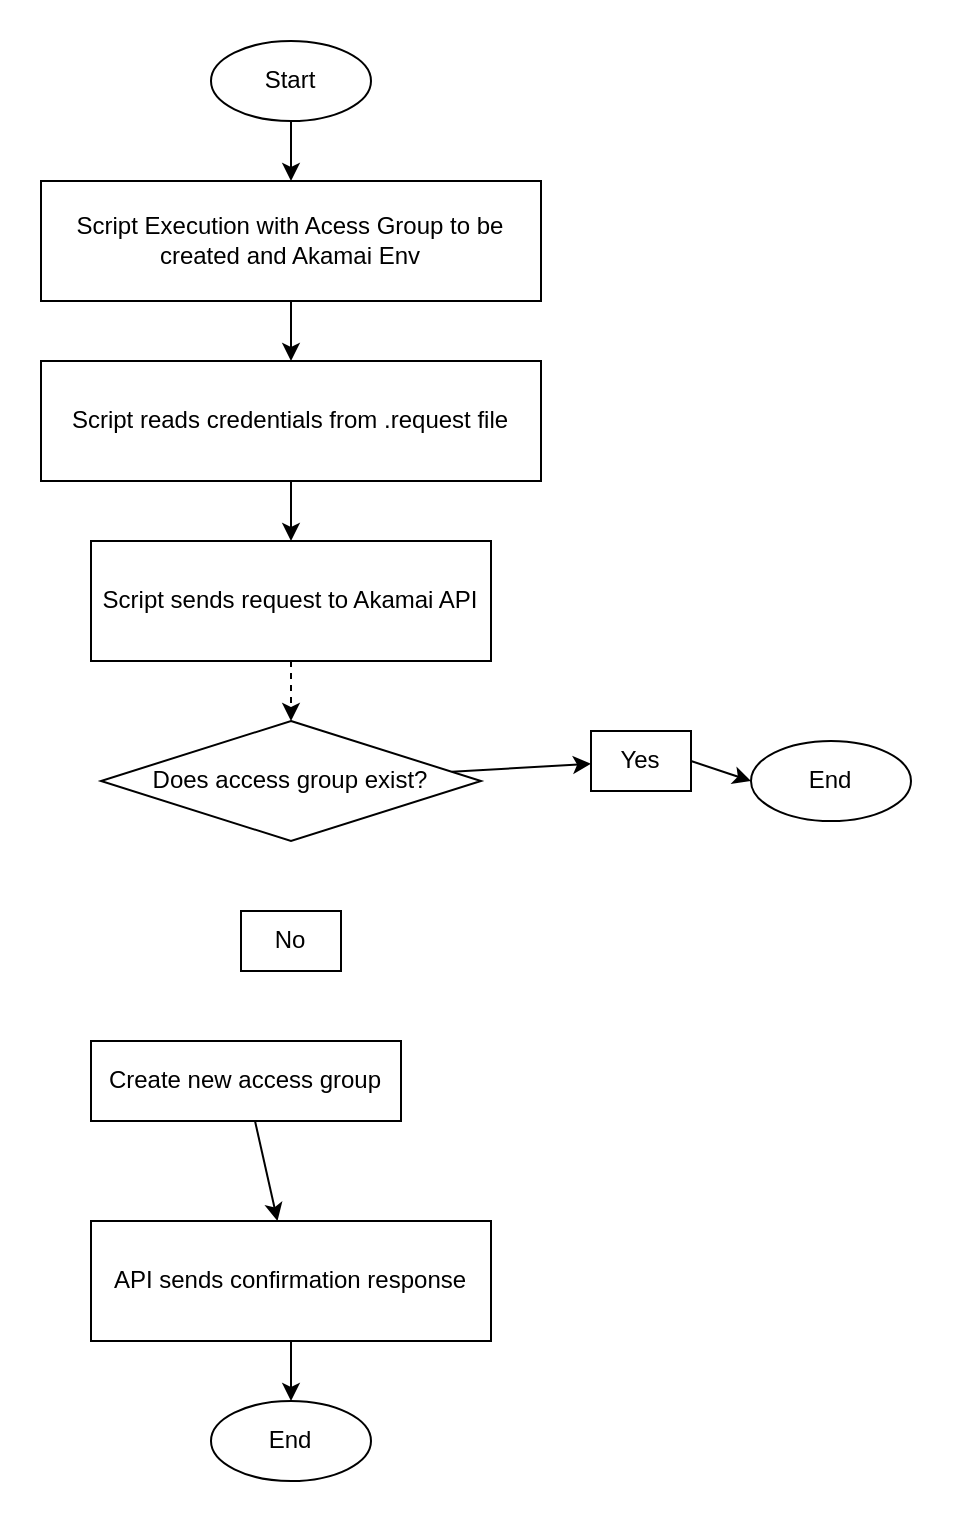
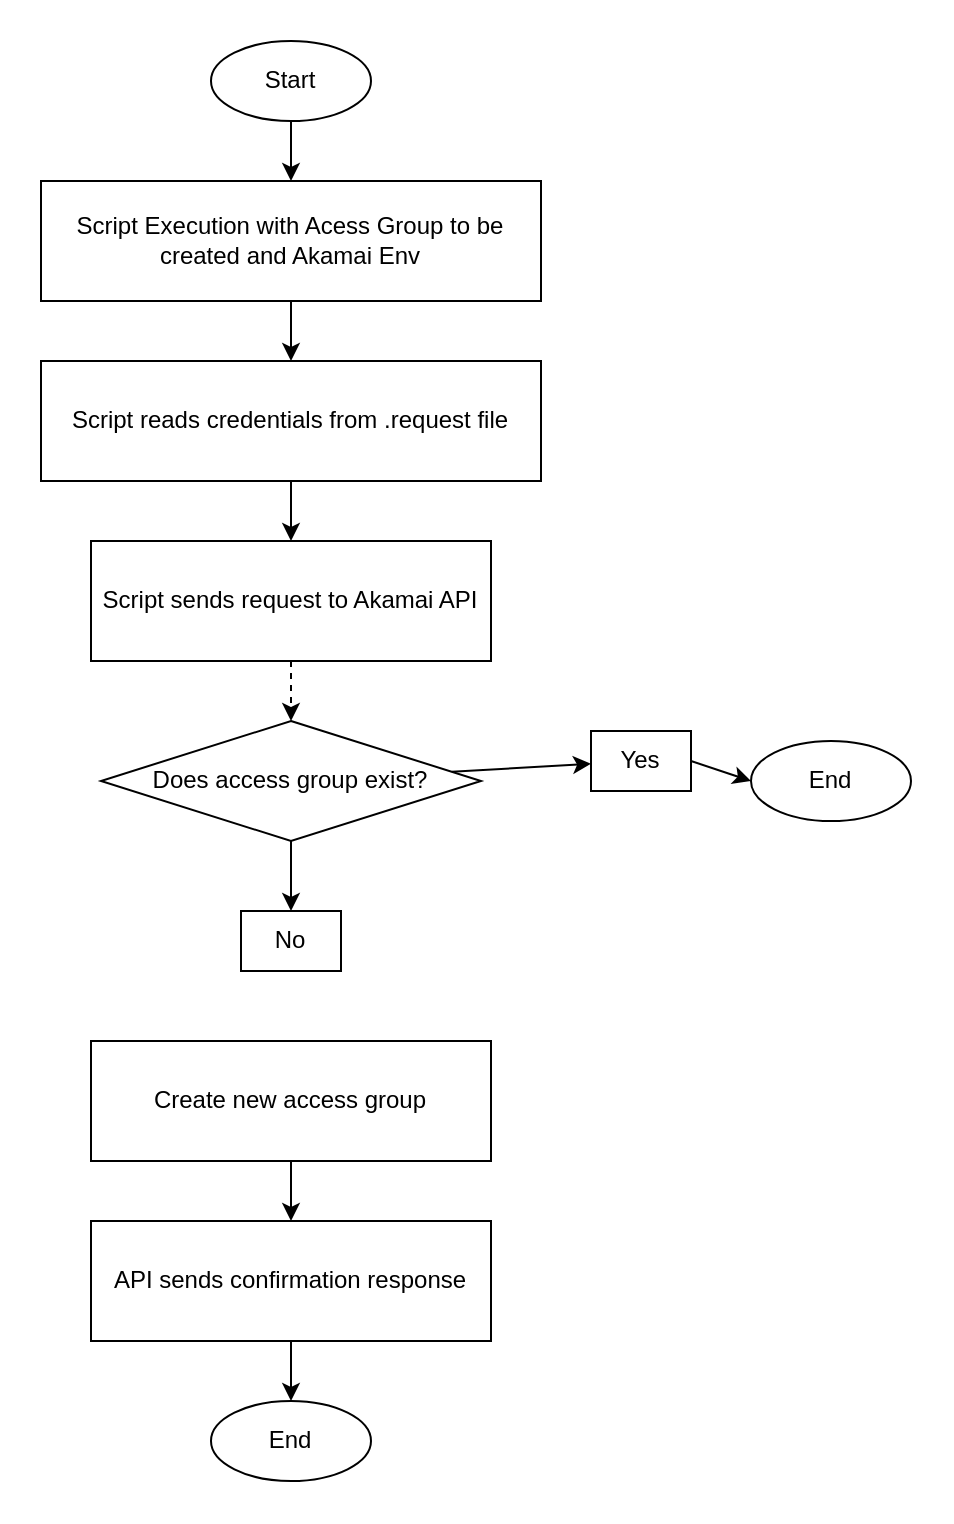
  <mxCell id="0" />
  <mxCell id="1" parent="0" />
  <mxCell id="2" value="Start" style="ellipse;whiteSpace=wrap;html=1;" parent="1" vertex="1"><mxGeometry x="105" y="20" width="80" height="40" as="geometry" /></mxCell>
  <mxCell id="3" value="Script reads credentials from .request file" style="rounded=0;whiteSpace=wrap;html=1;" parent="1" vertex="1"><mxGeometry x="20" y="180" width="250" height="60" as="geometry" /></mxCell>
  <mxCell id="4" value="Script sends request to Akamai API" style="rounded=0;whiteSpace=wrap;html=1;" parent="1" vertex="1"><mxGeometry x="45" y="270" width="200" height="60" as="geometry" /></mxCell>
  <mxCell id="5" value="Does access group exist?" style="rhombus;whiteSpace=wrap;html=1;" parent="1" vertex="1"><mxGeometry x="50" y="360" width="190" height="60" as="geometry" /></mxCell>
  <mxCell id="6" value="End" style="ellipse;whiteSpace=wrap;html=1;" parent="1" vertex="1"><mxGeometry x="375" y="370" width="80" height="40" as="geometry" /></mxCell>
  <mxCell id="7" value="No" style="rounded=0;whiteSpace=wrap;html=1;" parent="1" vertex="1"><mxGeometry x="120" y="455" width="50" height="30" as="geometry" /></mxCell>
- <mxCell id="8" value="Create new access group" style="rounded=0;whiteSpace=wrap;html=1;" parent="1" vertex="1"><mxGeometry x="45" y="520" width="155" height="40" as="geometry" /></mxCell>
+ <mxCell id="8" value="Create new access group" style="rounded=0;whiteSpace=wrap;html=1;" parent="1" vertex="1"><mxGeometry x="45" y="520" width="200" height="60" as="geometry" /></mxCell>
  <mxCell id="9" value="API sends confirmation response" style="rounded=0;whiteSpace=wrap;html=1;" parent="1" vertex="1"><mxGeometry x="45" y="610" width="200" height="60" as="geometry" /></mxCell>
  <mxCell id="10" value="End" style="ellipse;whiteSpace=wrap;html=1;" parent="1" vertex="1"><mxGeometry x="105" y="700" width="80" height="40" as="geometry" /></mxCell>
  <mxCell id="11" style="entryX=0.5;entryY=0;entryDx=0;entryDy=0;" parent="1" source="2" target="20" edge="1"><mxGeometry relative="1" as="geometry" /></mxCell>
  <mxCell id="12" parent="1" source="3" target="4" edge="1"><mxGeometry relative="1" as="geometry" /></mxCell>
  <mxCell id="13" parent="1" source="4" target="5" edge="1" style="dashed=1;"><mxGeometry relative="1" as="geometry" /></mxCell>
  <mxCell id="14" parent="1" source="8" target="9" edge="1"><mxGeometry relative="1" as="geometry" /></mxCell>
  <mxCell id="15" parent="1" source="9" target="10" edge="1"><mxGeometry relative="1" as="geometry" /></mxCell>
  <mxCell id="16" value="" parent="1" source="5" target="17" edge="1"><mxGeometry relative="1" as="geometry"><mxPoint x="240" y="390" as="sourcePoint" /><mxPoint x="305" y="390" as="targetPoint" /></mxGeometry></mxCell>
  <mxCell id="17" value="Yes" style="rounded=0;whiteSpace=wrap;html=1;" parent="1" vertex="1"><mxGeometry x="295" y="365" width="50" height="30" as="geometry" /></mxCell>
  <mxCell id="18" value="" style="endArrow=classic;html=1;rounded=0;exitX=1;exitY=0.5;exitDx=0;exitDy=0;entryX=0;entryY=0.5;entryDx=0;entryDy=0;" parent="1" source="17" target="6" edge="1"><mxGeometry width="50" height="50" relative="1" as="geometry"><mxPoint x="425" y="350" as="sourcePoint" /><mxPoint x="475" y="300" as="targetPoint" /></mxGeometry></mxCell>
+ <mxCell id="19" value="" style="endArrow=classic;html=1;rounded=0;exitX=0.5;exitY=1;exitDx=0;exitDy=0;entryX=0.5;entryY=0;entryDx=0;entryDy=0;" parent="1" source="5" target="7" edge="1"><mxGeometry width="50" height="50" relative="1" as="geometry"><mxPoint x="415" y="440" as="sourcePoint" /><mxPoint x="465" y="390" as="targetPoint" /></mxGeometry></mxCell>
  <mxCell id="20" value="Script Execution with Acess Group to be created and Akamai Env" style="rounded=0;whiteSpace=wrap;html=1;" vertex="1" parent="1"><mxGeometry x="20" y="90" width="250" height="60" as="geometry" /></mxCell>
  <mxCell id="21" style="exitX=0.5;exitY=1;exitDx=0;exitDy=0;entryX=0.5;entryY=0;entryDx=0;entryDy=0;" edge="1" parent="1" source="20" target="3"><mxGeometry relative="1" as="geometry"><mxPoint x="193" y="56" as="sourcePoint" /><mxPoint x="460" y="100" as="targetPoint" /></mxGeometry></mxCell>
